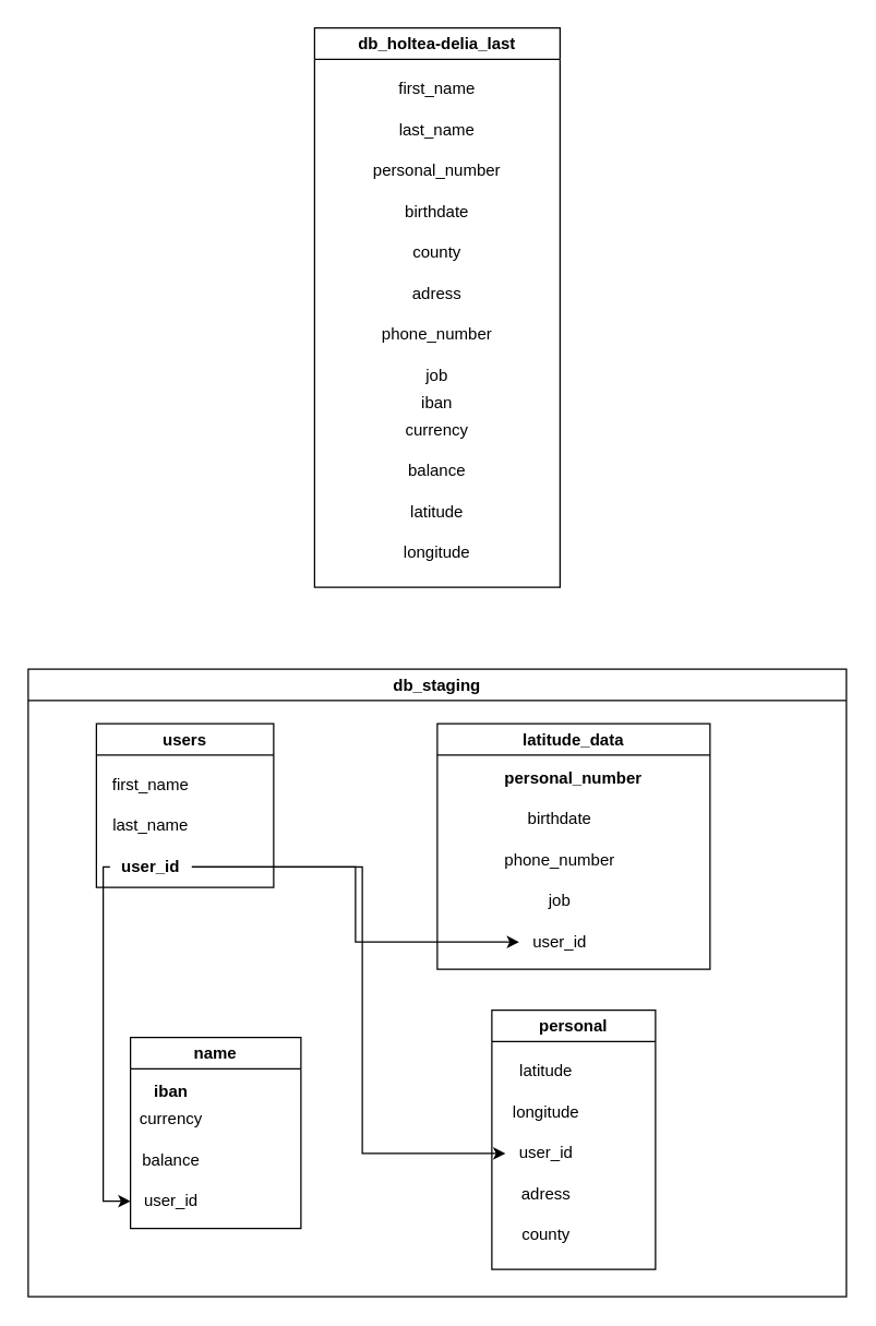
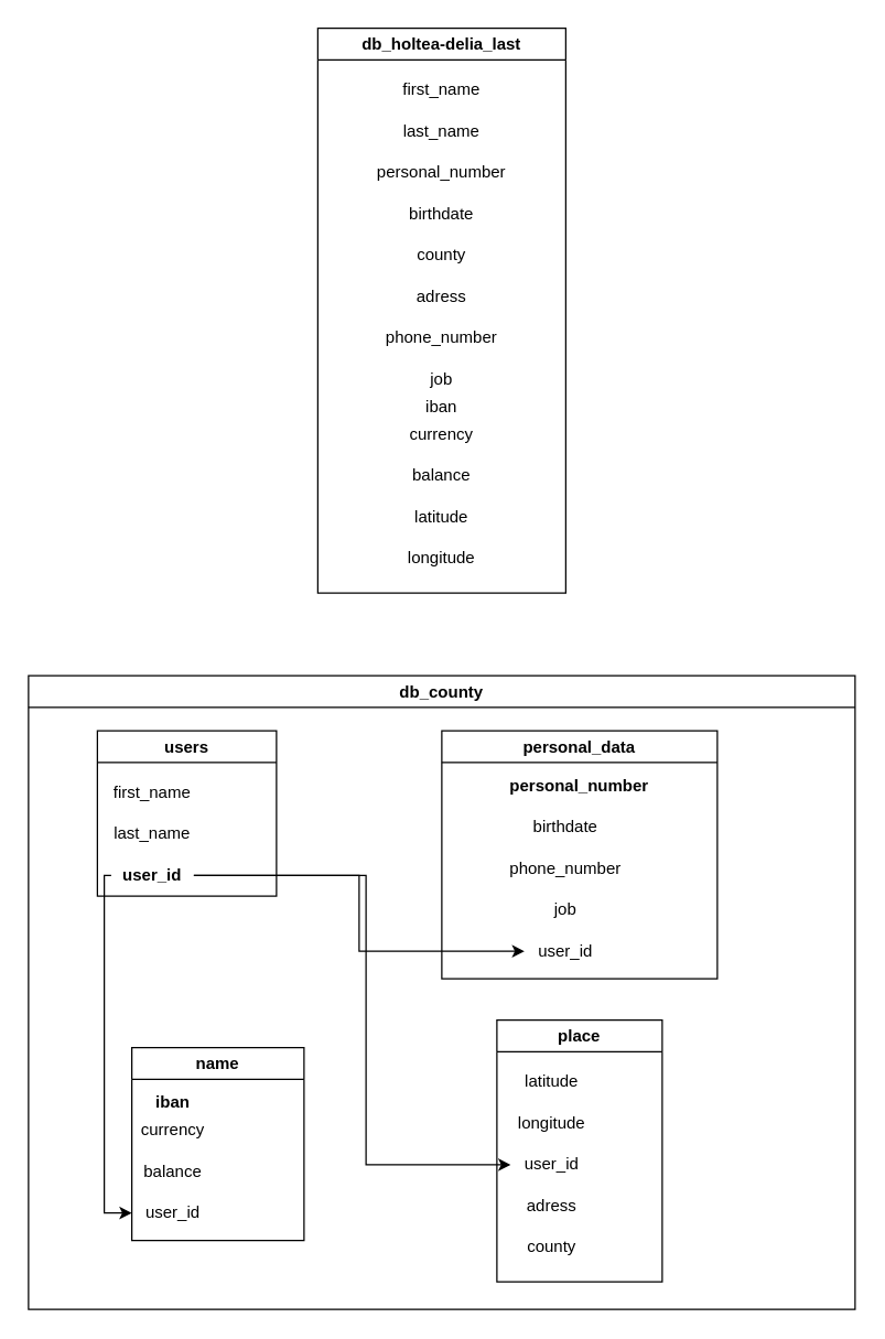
  <mxCell id="0" />
  <mxCell id="1" parent="0" />
  <mxCell id="2" value="db_holtea-delia_last" style="swimlane;whiteSpace=wrap;html=1;" parent="1" vertex="1"><mxGeometry x="230" y="20" width="180" height="410" as="geometry" /></mxCell>
  <mxCell id="3" value="first_name" style="text;html=1;strokeColor=none;fillColor=none;align=center;verticalAlign=middle;whiteSpace=wrap;rounded=0;" parent="2" vertex="1"><mxGeometry x="60" y="30" width="60" height="30" as="geometry" /></mxCell>
  <mxCell id="4" value="personal_number" style="text;html=1;strokeColor=none;fillColor=none;align=center;verticalAlign=middle;whiteSpace=wrap;rounded=0;" parent="2" vertex="1"><mxGeometry x="60" y="90" width="60" height="30" as="geometry" /></mxCell>
  <mxCell id="5" value="county" style="text;html=1;strokeColor=none;fillColor=none;align=center;verticalAlign=middle;whiteSpace=wrap;rounded=0;" parent="2" vertex="1"><mxGeometry x="60" y="150" width="60" height="30" as="geometry" /></mxCell>
  <mxCell id="6" value="adress" style="text;html=1;strokeColor=none;fillColor=none;align=center;verticalAlign=middle;whiteSpace=wrap;rounded=0;" parent="2" vertex="1"><mxGeometry x="60" y="180" width="60" height="30" as="geometry" /></mxCell>
  <mxCell id="7" value="phone_number" style="text;html=1;strokeColor=none;fillColor=none;align=center;verticalAlign=middle;whiteSpace=wrap;rounded=0;" parent="2" vertex="1"><mxGeometry x="60" y="210" width="60" height="30" as="geometry" /></mxCell>
  <mxCell id="8" value="job" style="text;html=1;strokeColor=none;fillColor=none;align=center;verticalAlign=middle;whiteSpace=wrap;rounded=0;" parent="2" vertex="1"><mxGeometry x="60" y="240" width="60" height="30" as="geometry" /></mxCell>
  <mxCell id="9" value="iban" style="text;html=1;strokeColor=none;fillColor=none;align=center;verticalAlign=middle;whiteSpace=wrap;rounded=0;" parent="2" vertex="1"><mxGeometry x="60" y="260" width="60" height="30" as="geometry" /></mxCell>
  <mxCell id="10" value="currency" style="text;html=1;strokeColor=none;fillColor=none;align=center;verticalAlign=middle;whiteSpace=wrap;rounded=0;" parent="2" vertex="1"><mxGeometry x="60" y="280" width="60" height="30" as="geometry" /></mxCell>
  <mxCell id="11" value="balance" style="text;html=1;strokeColor=none;fillColor=none;align=center;verticalAlign=middle;whiteSpace=wrap;rounded=0;" parent="2" vertex="1"><mxGeometry x="60" y="310" width="60" height="30" as="geometry" /></mxCell>
  <mxCell id="12" value="latitude" style="text;html=1;strokeColor=none;fillColor=none;align=center;verticalAlign=middle;whiteSpace=wrap;rounded=0;" parent="2" vertex="1"><mxGeometry x="60" y="340" width="60" height="30" as="geometry" /></mxCell>
  <mxCell id="13" value="longitude" style="text;html=1;strokeColor=none;fillColor=none;align=center;verticalAlign=middle;whiteSpace=wrap;rounded=0;" parent="2" vertex="1"><mxGeometry x="60" y="370" width="60" height="30" as="geometry" /></mxCell>
  <mxCell id="14" value="last_name" style="text;html=1;strokeColor=none;fillColor=none;align=center;verticalAlign=middle;whiteSpace=wrap;rounded=0;" parent="2" vertex="1"><mxGeometry x="60" y="60" width="60" height="30" as="geometry" /></mxCell>
  <mxCell id="15" value="birthdate" style="text;html=1;strokeColor=none;fillColor=none;align=center;verticalAlign=middle;whiteSpace=wrap;rounded=0;" parent="2" vertex="1"><mxGeometry x="60" y="120" width="60" height="30" as="geometry" /></mxCell>
- <mxCell id="16" value="db_staging" style="swimlane;whiteSpace=wrap;html=1;startSize=23;" parent="1" vertex="1"><mxGeometry x="20" y="490" width="600" height="460" as="geometry" /></mxCell>
+ <mxCell id="16" value="db_county" style="swimlane;whiteSpace=wrap;html=1;startSize=23;" parent="1" vertex="1"><mxGeometry x="20" y="490" width="600" height="460" as="geometry" /></mxCell>
  <mxCell id="17" value="users" style="swimlane;whiteSpace=wrap;html=1;" parent="16" vertex="1"><mxGeometry x="50" y="40" width="130" height="120" as="geometry" /></mxCell>
  <mxCell id="18" value="first_name" style="text;html=1;strokeColor=none;fillColor=none;align=center;verticalAlign=middle;whiteSpace=wrap;rounded=0;" parent="17" vertex="1"><mxGeometry x="10" y="30" width="60" height="30" as="geometry" /></mxCell>
  <mxCell id="19" value="last_name" style="text;html=1;strokeColor=none;fillColor=none;align=center;verticalAlign=middle;whiteSpace=wrap;rounded=0;" parent="17" vertex="1"><mxGeometry x="10" y="60" width="60" height="30" as="geometry" /></mxCell>
  <mxCell id="20" value="&lt;b&gt;user_id&lt;/b&gt;" style="text;html=1;strokeColor=none;fillColor=none;align=center;verticalAlign=middle;whiteSpace=wrap;rounded=0;" parent="17" vertex="1"><mxGeometry x="10" y="90" width="60" height="30" as="geometry" /></mxCell>
- <mxCell id="21" value="personal" style="swimlane;whiteSpace=wrap;html=1;startSize=23;" parent="16" vertex="1"><mxGeometry x="340" y="250" width="120" height="190" as="geometry" /></mxCell>
+ <mxCell id="21" value="place" style="swimlane;whiteSpace=wrap;html=1;startSize=23;" parent="16" vertex="1"><mxGeometry x="340" y="250" width="120" height="190" as="geometry" /></mxCell>
  <mxCell id="22" value="latitude" style="text;html=1;strokeColor=none;fillColor=none;align=center;verticalAlign=middle;whiteSpace=wrap;rounded=0;" parent="21" vertex="1"><mxGeometry x="10" y="30" width="60" height="30" as="geometry" /></mxCell>
  <mxCell id="23" value="longitude" style="text;html=1;strokeColor=none;fillColor=none;align=center;verticalAlign=middle;whiteSpace=wrap;rounded=0;" parent="21" vertex="1"><mxGeometry x="10" y="60" width="60" height="30" as="geometry" /></mxCell>
  <mxCell id="24" value="adress" style="text;html=1;strokeColor=none;fillColor=none;align=center;verticalAlign=middle;whiteSpace=wrap;rounded=0;" parent="21" vertex="1"><mxGeometry x="10" y="120" width="60" height="30" as="geometry" /></mxCell>
  <mxCell id="25" value="county" style="text;html=1;strokeColor=none;fillColor=none;align=center;verticalAlign=middle;whiteSpace=wrap;rounded=0;" parent="21" vertex="1"><mxGeometry x="10" y="150" width="60" height="30" as="geometry" /></mxCell>
  <mxCell id="26" value="user_id" style="text;html=1;strokeColor=none;fillColor=none;align=center;verticalAlign=middle;whiteSpace=wrap;rounded=0;" vertex="1" parent="21"><mxGeometry x="10" y="90" width="60" height="30" as="geometry" /></mxCell>
- <mxCell id="27" value="latitude_data" style="swimlane;whiteSpace=wrap;html=1;" parent="16" vertex="1"><mxGeometry x="300" y="40" width="200" height="180" as="geometry" /></mxCell>
+ <mxCell id="27" value="personal_data" style="swimlane;whiteSpace=wrap;html=1;" parent="16" vertex="1"><mxGeometry x="300" y="40" width="200" height="180" as="geometry" /></mxCell>
  <mxCell id="28" value="&lt;b&gt;personal_number&lt;/b&gt;" style="text;html=1;strokeColor=none;fillColor=none;align=center;verticalAlign=middle;whiteSpace=wrap;rounded=0;" parent="27" vertex="1"><mxGeometry x="70" y="25" width="60" height="30" as="geometry" /></mxCell>
  <mxCell id="29" value="birthdate" style="text;html=1;strokeColor=none;fillColor=none;align=center;verticalAlign=middle;whiteSpace=wrap;rounded=0;" parent="27" vertex="1"><mxGeometry x="60" y="55" width="60" height="30" as="geometry" /></mxCell>
  <mxCell id="30" value="phone_number" style="text;html=1;strokeColor=none;fillColor=none;align=center;verticalAlign=middle;whiteSpace=wrap;rounded=0;" parent="27" vertex="1"><mxGeometry x="60" y="85" width="60" height="30" as="geometry" /></mxCell>
  <mxCell id="31" value="job" style="text;html=1;strokeColor=none;fillColor=none;align=center;verticalAlign=middle;whiteSpace=wrap;rounded=0;" parent="27" vertex="1"><mxGeometry x="60" y="115" width="60" height="30" as="geometry" /></mxCell>
  <mxCell id="32" value="user_id" style="text;html=1;strokeColor=none;fillColor=none;align=center;verticalAlign=middle;whiteSpace=wrap;rounded=0;" parent="27" vertex="1"><mxGeometry x="60" y="145" width="60" height="30" as="geometry" /></mxCell>
  <mxCell id="33" style="edgeStyle=orthogonalEdgeStyle;rounded=0;orthogonalLoop=1;jettySize=auto;html=1;entryX=0;entryY=0.5;entryDx=0;entryDy=0;" parent="16" source="20" target="32" edge="1"><mxGeometry relative="1" as="geometry"><mxPoint x="230" y="270" as="targetPoint" /></mxGeometry></mxCell>
  <mxCell id="34" value="name" style="swimlane;whiteSpace=wrap;html=1;" parent="16" vertex="1"><mxGeometry x="75" y="270" width="125" height="140" as="geometry" /></mxCell>
  <mxCell id="35" value="currency" style="text;html=1;strokeColor=none;fillColor=none;align=center;verticalAlign=middle;whiteSpace=wrap;rounded=0;" parent="34" vertex="1"><mxGeometry y="45" width="60" height="30" as="geometry" /></mxCell>
  <mxCell id="36" value="&lt;b&gt;iban&lt;/b&gt;" style="text;html=1;strokeColor=none;fillColor=none;align=center;verticalAlign=middle;whiteSpace=wrap;rounded=0;" parent="34" vertex="1"><mxGeometry y="25" width="60" height="30" as="geometry" /></mxCell>
  <mxCell id="37" value="balance" style="text;html=1;strokeColor=none;fillColor=none;align=center;verticalAlign=middle;whiteSpace=wrap;rounded=0;" parent="34" vertex="1"><mxGeometry y="75" width="60" height="30" as="geometry" /></mxCell>
  <mxCell id="38" value="user_id" style="text;html=1;strokeColor=none;fillColor=none;align=center;verticalAlign=middle;whiteSpace=wrap;rounded=0;" parent="34" vertex="1"><mxGeometry y="105" width="60" height="30" as="geometry" /></mxCell>
  <mxCell id="39" style="edgeStyle=orthogonalEdgeStyle;rounded=0;orthogonalLoop=1;jettySize=auto;html=1;entryX=0;entryY=0.5;entryDx=0;entryDy=0;" parent="16" source="20" target="38" edge="1"><mxGeometry relative="1" as="geometry"><Array as="points"><mxPoint x="55" y="145" /><mxPoint x="55" y="390" /></Array></mxGeometry></mxCell>
  <mxCell id="40" style="edgeStyle=orthogonalEdgeStyle;rounded=0;orthogonalLoop=1;jettySize=auto;html=1;entryX=0;entryY=0.5;entryDx=0;entryDy=0;" edge="1" parent="16" source="20" target="26"><mxGeometry relative="1" as="geometry"><Array as="points"><mxPoint x="245" y="145" /><mxPoint x="245" y="355" /></Array></mxGeometry></mxCell>
